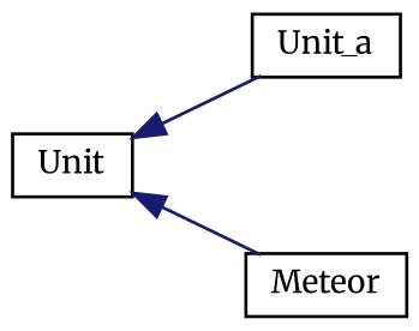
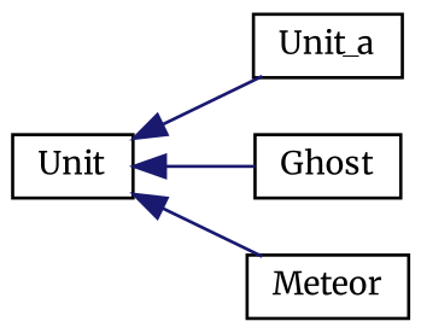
  digraph {
    fontname=Merriweather
    rankdir=LR
    node [color=black fillcolor=white fontname=Merriweather fontsize=10 shape=record style=filled]
    edge [color=midnightblue dir=back fontname=Merriweather fontsize=10 labelfontname=Helvetica labelfontsize=10 style=solid]
    n1 [height=0.2 label=Unit width=0.4]
    n2 [height=0.2 label=Unit_a width=0.4]
+   n3 [height=0.2 label=Ghost width=0.4]
    n4 [height=0.2 label=Meteor width=0.4]
    n1 -> n2
+   n1 -> n3
    n1 -> n4
  }
